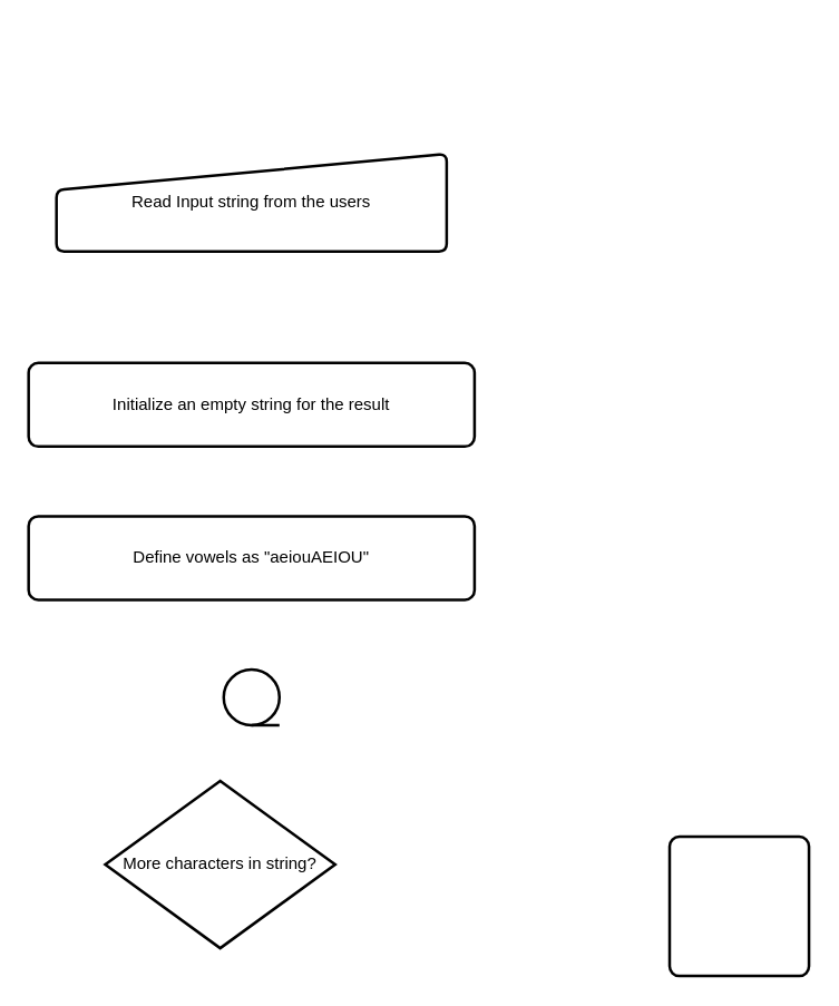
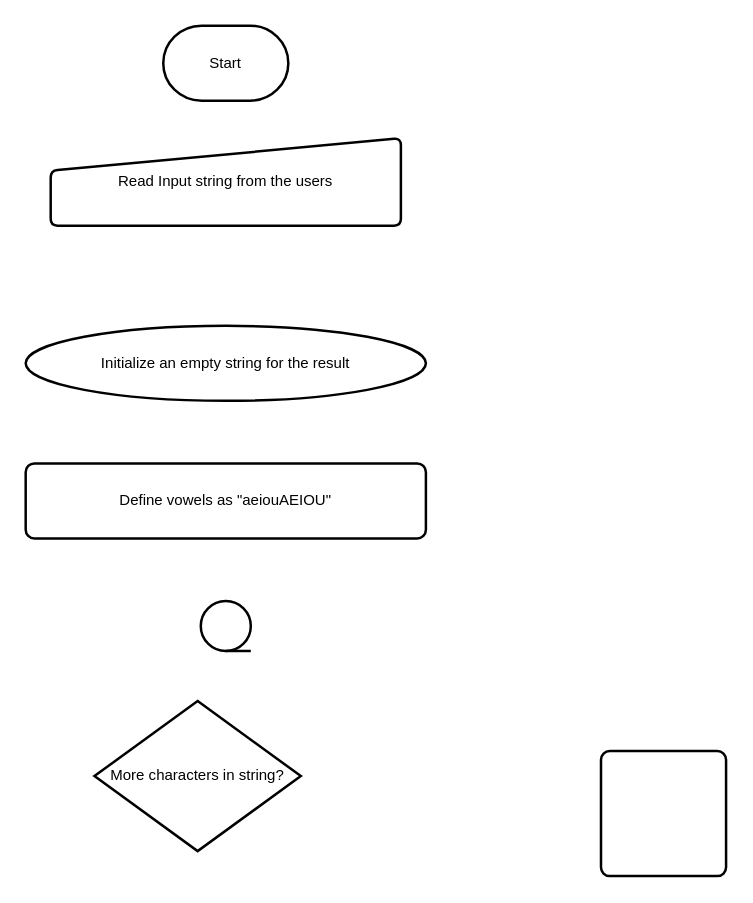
  <mxCell id="0" />
  <mxCell id="1" parent="0" />
+ <mxCell id="2" value="Start" style="strokeWidth=2;html=1;shape=mxgraph.flowchart.terminator;whiteSpace=wrap;" vertex="1" parent="1"><mxGeometry x="130" y="20" width="100" height="60" as="geometry" /></mxCell>
  <mxCell id="3" value="Read Input string from the users" style="html=1;strokeWidth=2;shape=manualInput;whiteSpace=wrap;rounded=1;size=26;arcSize=11;" vertex="1" parent="1"><mxGeometry x="40" y="110" width="280" height="70" as="geometry" /></mxCell>
- <mxCell id="4" value="Initialize an empty string for the result" style="rounded=1;whiteSpace=wrap;html=1;absoluteArcSize=1;arcSize=14;strokeWidth=2;" vertex="1" parent="1"><mxGeometry x="20" y="260" width="320" height="60" as="geometry" /></mxCell>
+ <mxCell id="4" value="Initialize an empty string for the result" style="ellipse;whiteSpace=wrap;html=1;absoluteArcSize=1;arcSize=14;strokeWidth=2;" vertex="1" parent="1"><mxGeometry x="20" y="260" width="320" height="60" as="geometry" /></mxCell>
  <mxCell id="5" value="Define vowels as &quot;aeiouAEIOU&quot;" style="rounded=1;whiteSpace=wrap;html=1;absoluteArcSize=1;arcSize=14;strokeWidth=2;" vertex="1" parent="1"><mxGeometry x="20" y="370" width="320" height="60" as="geometry" /></mxCell>
  <mxCell id="6" value="" style="strokeWidth=2;html=1;shape=mxgraph.flowchart.sequential_data;whiteSpace=wrap;" vertex="1" parent="1"><mxGeometry x="160" y="480" width="40" height="40" as="geometry" /></mxCell>
  <mxCell id="7" value="More characters in string?" style="strokeWidth=2;html=1;shape=mxgraph.flowchart.decision;whiteSpace=wrap;" vertex="1" parent="1"><mxGeometry x="75" y="560" width="165" height="120" as="geometry" /></mxCell>
  <mxCell id="8" value="" style="rounded=1;whiteSpace=wrap;html=1;absoluteArcSize=1;arcSize=14;strokeWidth=2;" vertex="1" parent="1"><mxGeometry x="480" y="600" width="100" height="100" as="geometry" /></mxCell>
